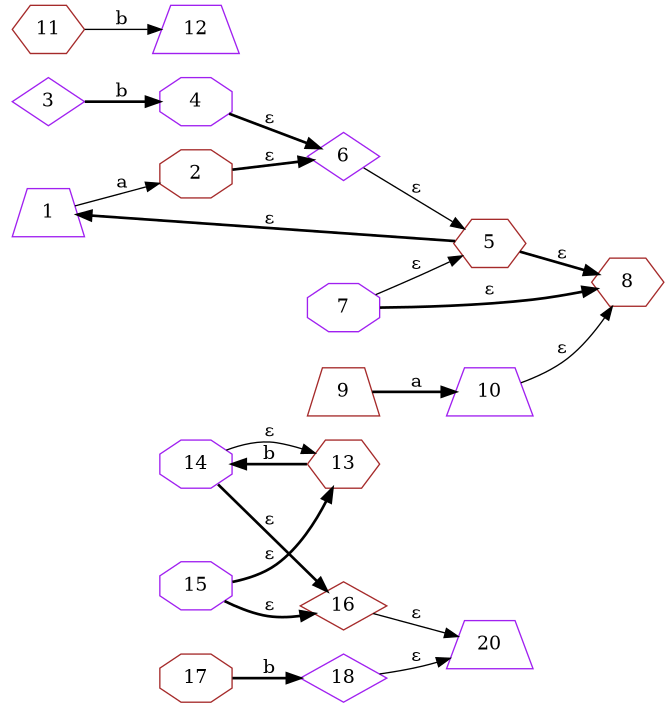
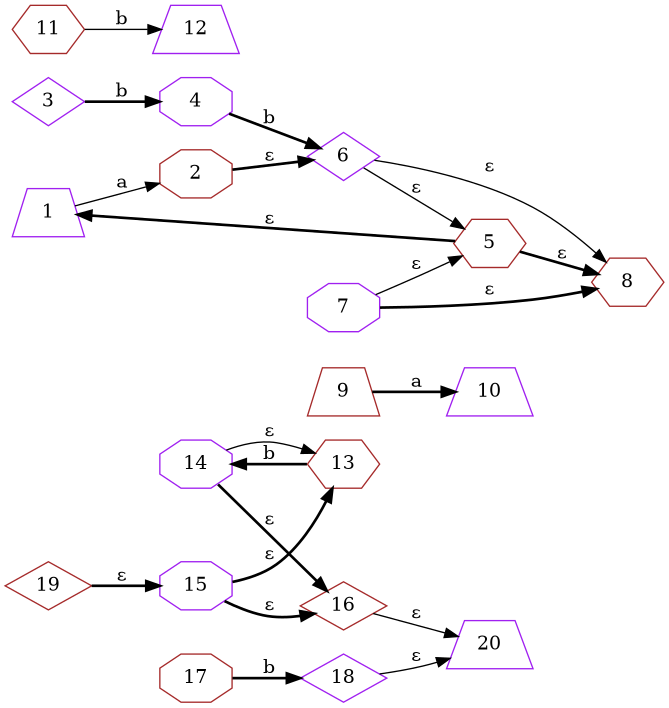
  digraph {
    rankdir=LR
    node [color=purple shape=octagon]
    edge [style=bold]
    20 [shape=trapezium]
    1 [shape=trapezium]
    2 [color=brown]
    6 [shape=diamond]
    5 [color=brown shape=hexagon]
    8 [color=brown shape=hexagon]
    3 [shape=diamond]
    4
    7
    9 [color=brown shape=trapezium]
    10 [shape=trapezium]
    11 [color=brown shape=hexagon]
    12 [shape=trapezium]
    13 [color=brown shape=hexagon]
    14
    16 [color=brown shape=diamond]
    15
    17 [color=brown]
    18 [shape=diamond]
+   19 [color=brown shape=diamond]
    1 -> 2 [label=a style=solid]
    2 -> 6 [label="ε"]
    6 -> 5 [label="ε" style=solid]
-   10 -> 8 [label="ε" style=solid]
+   6 -> 8 [label="ε" style=solid]
    5 -> 1 [label="ε"]
    5 -> 8 [label="ε"]
    3 -> 4 [label=b]
-   4 -> 6 [label="ε"]
+   4 -> 6 [label=b]
    7 -> 5 [label="ε" style=solid]
    7 -> 8 [label="ε"]
    9 -> 10 [label=a]
    11 -> 12 [label=b style=solid]
    13 -> 14 [label=b]
    14 -> 13 [label="ε" style=solid]
    14 -> 16 [label="ε"]
    16 -> 20 [label="ε" style=solid]
    15 -> 13 [label="ε"]
    15 -> 16 [label="ε"]
    17 -> 18 [label=b]
    18 -> 20 [label="ε" style=solid]
+   19 -> 15 [label="ε"]
  }
